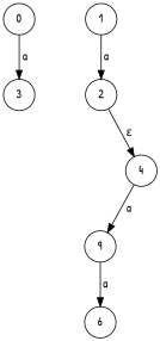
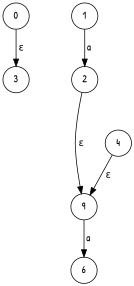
  digraph {
    fontname="Patrick Hand"
    nodesep=0.8
    rankdir=TB
    ranksep=0.5
    node [fontname="Patrick Hand" peripheries=1 shape=circle]
    edge [fontname="Patrick Hand"]
    0
    3
    1
    2
    n5 [label=9]
    6
    4
-   0 -> 3 [label=" a"]
+   0 -> 3 [label=" ε"]
    1 -> 2 [label=" a"]
-   2 -> 4 [label=" ε"]
+   2 -> n5 [label=" ε"]
    n5 -> 6 [label=" a"]
-   4 -> n5 [label=" a"]
+   4 -> n5 [label=" ε"]
  }
